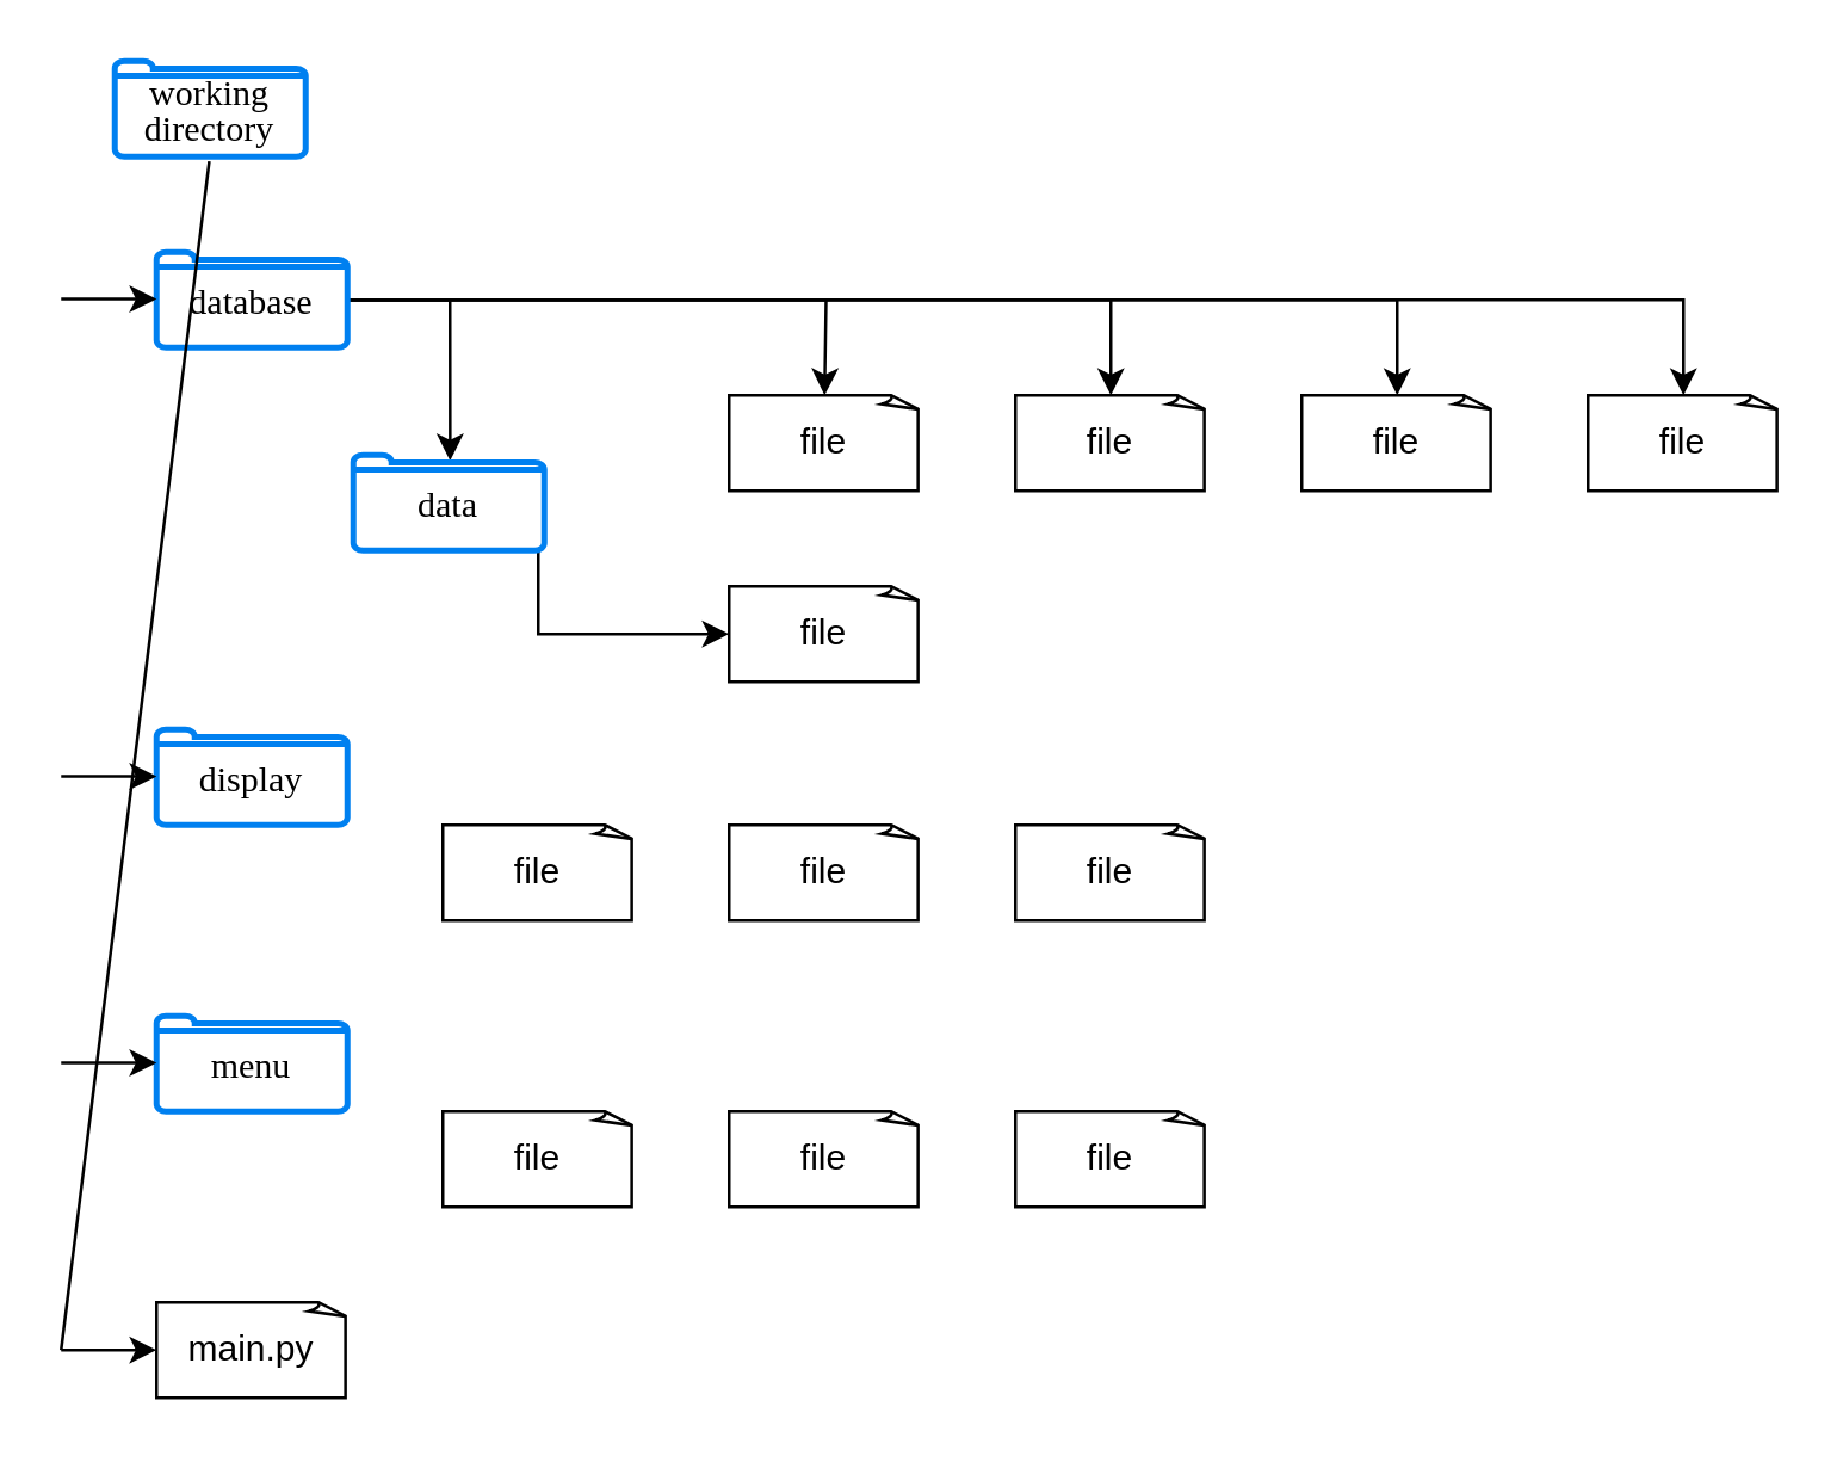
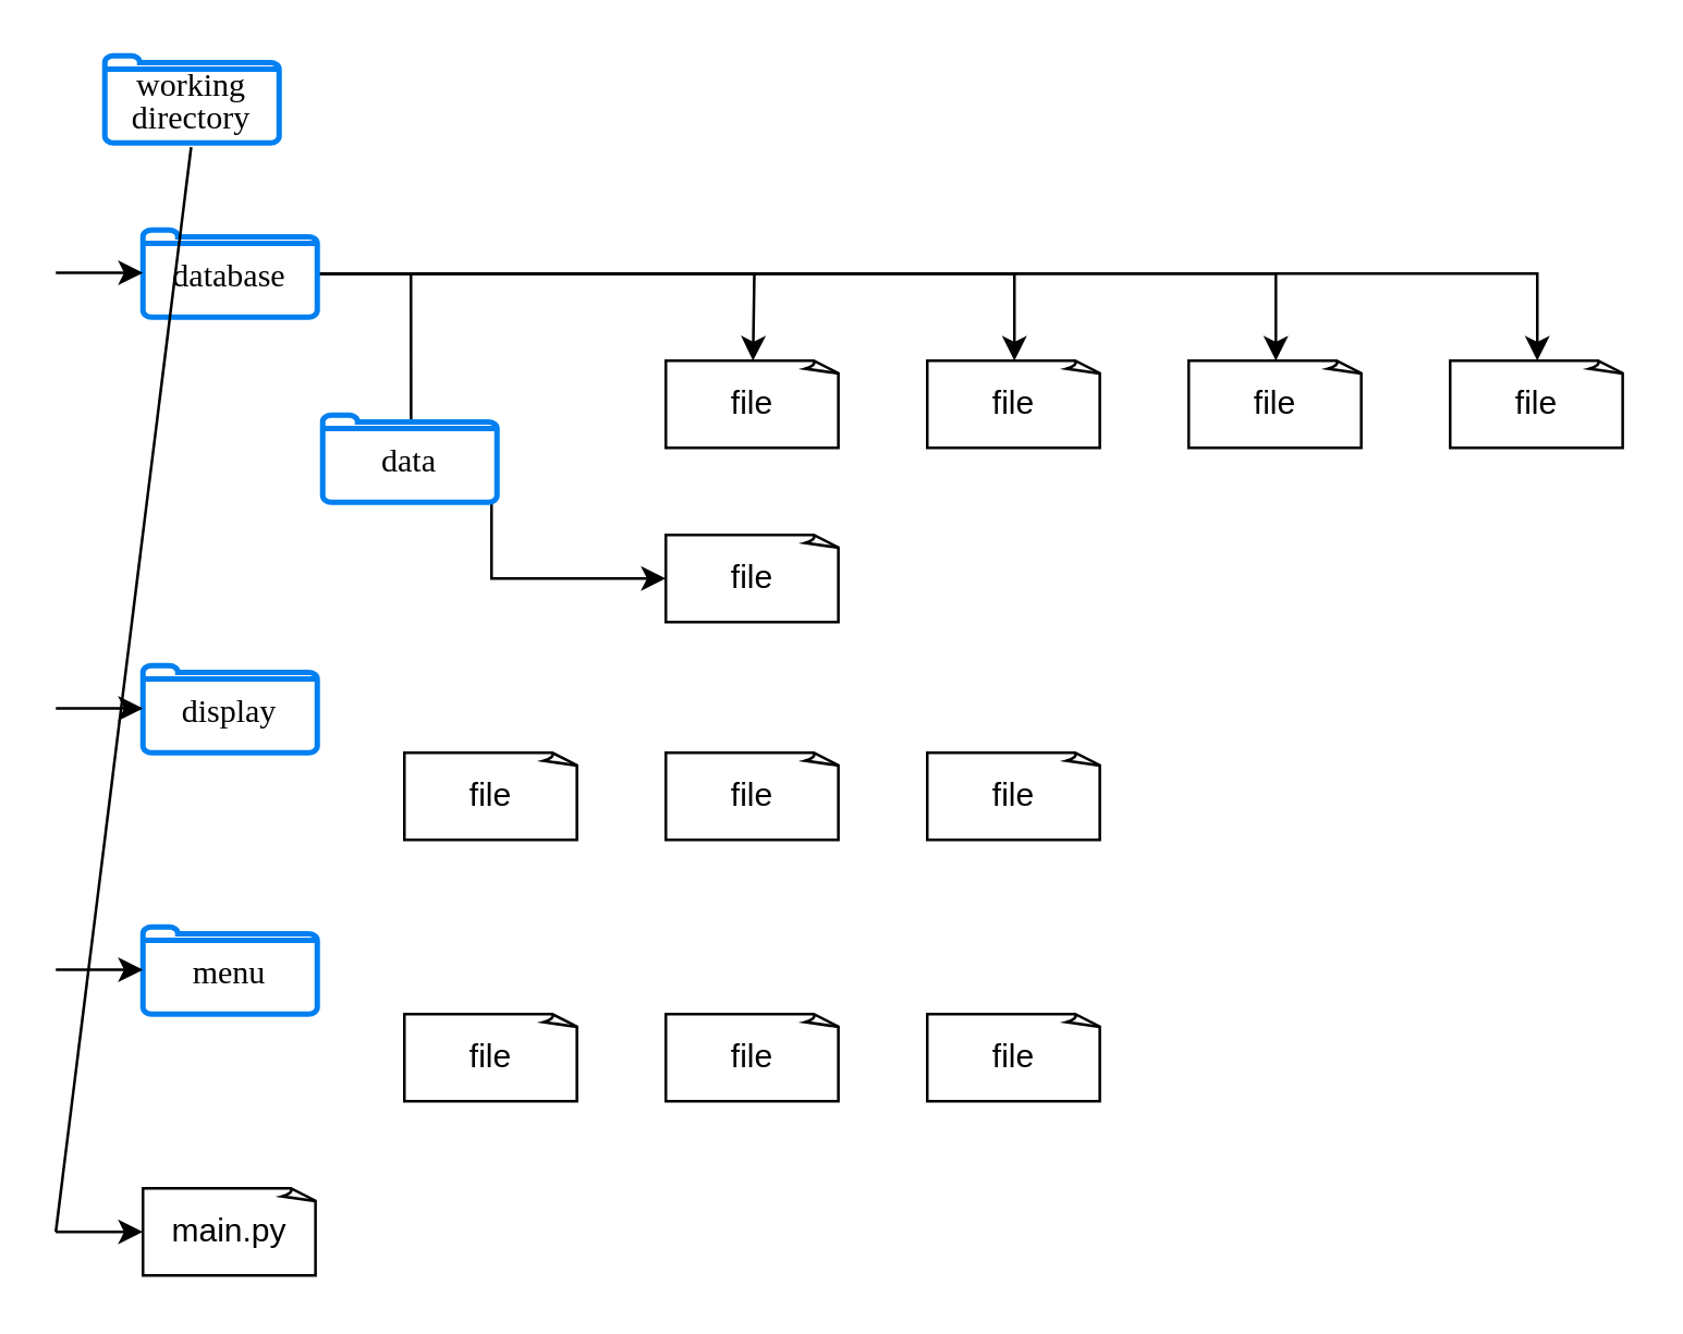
  <mxCell id="0" />
  <mxCell id="1" parent="0" />
  <mxCell id="2" value="&lt;p style=&quot;line-height: 0%;&quot;&gt;working&lt;/p&gt;&lt;p style=&quot;line-height: 0%;&quot;&gt;directory&lt;/p&gt;" style="html=1;verticalLabelPosition=middle;align=center;labelBackgroundColor=none;verticalAlign=middle;strokeWidth=2;strokeColor=#0080F0;shadow=0;dashed=0;shape=mxgraph.ios7.icons.folder;fontFamily=Times New Roman;horizontal=1;labelPosition=center;whiteSpace=wrap;" vertex="1" parent="1"><mxGeometry x="38" y="20" width="64" height="32" as="geometry" /></mxCell>
  <mxCell id="3" value="main.py" style="whiteSpace=wrap;html=1;shape=mxgraph.basic.document" vertex="1" parent="1"><mxGeometry x="52" y="436" width="64" height="32" as="geometry" /></mxCell>
- <mxCell id="4" style="edgeStyle=orthogonalEdgeStyle;rounded=0;orthogonalLoop=1;jettySize=auto;html=1;entryX=0.507;entryY=0.061;entryDx=0;entryDy=0;entryPerimeter=0;" edge="1" parent="1" source="9" target="13"><mxGeometry relative="1" as="geometry" /></mxCell>
+ <mxCell id="4" style="edgeStyle=orthogonalEdgeStyle;rounded=0;orthogonalLoop=1;jettySize=auto;html=1;entryX=0.507;entryY=0.061;entryDx=0;entryDy=0;entryPerimeter=0;endArrow=none;" edge="1" parent="1" source="9" target="13"><mxGeometry relative="1" as="geometry" /></mxCell>
  <mxCell id="5" style="edgeStyle=orthogonalEdgeStyle;rounded=0;orthogonalLoop=1;jettySize=auto;html=1;" edge="1" parent="1" source="9"><mxGeometry relative="1" as="geometry"><mxPoint x="276" y="132" as="targetPoint" /></mxGeometry></mxCell>
  <mxCell id="6" style="edgeStyle=orthogonalEdgeStyle;rounded=0;orthogonalLoop=1;jettySize=auto;html=1;entryX=0.5;entryY=0;entryDx=0;entryDy=0;entryPerimeter=0;" edge="1" parent="1" source="9" target="17"><mxGeometry relative="1" as="geometry" /></mxCell>
  <mxCell id="7" style="edgeStyle=orthogonalEdgeStyle;rounded=0;orthogonalLoop=1;jettySize=auto;html=1;entryX=0.5;entryY=0;entryDx=0;entryDy=0;entryPerimeter=0;" edge="1" parent="1" source="9" target="18"><mxGeometry relative="1" as="geometry" /></mxCell>
  <mxCell id="8" style="edgeStyle=orthogonalEdgeStyle;rounded=0;orthogonalLoop=1;jettySize=auto;html=1;entryX=0.5;entryY=0;entryDx=0;entryDy=0;entryPerimeter=0;" edge="1" parent="1" source="9" target="19"><mxGeometry relative="1" as="geometry" /></mxCell>
  <mxCell id="9" value="&lt;p style=&quot;line-height: 0%;&quot;&gt;database&lt;/p&gt;" style="html=1;verticalLabelPosition=middle;align=center;labelBackgroundColor=none;verticalAlign=middle;strokeWidth=2;strokeColor=#0080F0;shadow=0;dashed=0;shape=mxgraph.ios7.icons.folder;fontFamily=Times New Roman;horizontal=1;labelPosition=center;whiteSpace=wrap;" vertex="1" parent="1"><mxGeometry x="52" y="84" width="64" height="32" as="geometry" /></mxCell>
  <mxCell id="10" value="&lt;p style=&quot;line-height: 0%;&quot;&gt;display&lt;/p&gt;" style="html=1;verticalLabelPosition=middle;align=center;labelBackgroundColor=none;verticalAlign=middle;strokeWidth=2;strokeColor=#0080F0;shadow=0;dashed=0;shape=mxgraph.ios7.icons.folder;fontFamily=Times New Roman;horizontal=1;labelPosition=center;whiteSpace=wrap;" vertex="1" parent="1"><mxGeometry x="52" y="244" width="64" height="32" as="geometry" /></mxCell>
  <mxCell id="11" value="&lt;p style=&quot;line-height: 0%;&quot;&gt;menu&lt;/p&gt;" style="html=1;verticalLabelPosition=middle;align=center;labelBackgroundColor=none;verticalAlign=middle;strokeWidth=2;strokeColor=#0080F0;shadow=0;dashed=0;shape=mxgraph.ios7.icons.folder;fontFamily=Times New Roman;horizontal=1;labelPosition=center;whiteSpace=wrap;" vertex="1" parent="1"><mxGeometry x="52" y="340" width="64" height="32" as="geometry" /></mxCell>
  <mxCell id="12" style="edgeStyle=orthogonalEdgeStyle;rounded=0;orthogonalLoop=1;jettySize=auto;html=1;entryX=0;entryY=0.5;entryDx=0;entryDy=0;entryPerimeter=0;" edge="1" parent="1" source="13" target="14"><mxGeometry relative="1" as="geometry"><mxPoint x="180" y="212" as="targetPoint" /><Array as="points"><mxPoint x="180" y="212" /></Array></mxGeometry></mxCell>
  <mxCell id="13" value="&lt;p style=&quot;line-height: 0%;&quot;&gt;data&lt;/p&gt;" style="html=1;verticalLabelPosition=middle;align=center;labelBackgroundColor=none;verticalAlign=middle;strokeWidth=2;strokeColor=#0080F0;shadow=0;dashed=0;shape=mxgraph.ios7.icons.folder;fontFamily=Times New Roman;horizontal=1;labelPosition=center;whiteSpace=wrap;" vertex="1" parent="1"><mxGeometry x="118" y="152" width="64" height="32" as="geometry" /></mxCell>
  <mxCell id="14" value="file" style="whiteSpace=wrap;html=1;shape=mxgraph.basic.document" vertex="1" parent="1"><mxGeometry x="244" y="196" width="64" height="32" as="geometry" /></mxCell>
  <mxCell id="15" value="" style="endArrow=none;html=1;rounded=0;entryX=0.495;entryY=1.049;entryDx=0;entryDy=0;entryPerimeter=0;" edge="1" parent="1" target="2"><mxGeometry width="50" height="50" relative="1" as="geometry"><mxPoint x="20" y="452" as="sourcePoint" /><mxPoint x="214" y="164" as="targetPoint" /></mxGeometry></mxCell>
  <mxCell id="16" value="file" style="whiteSpace=wrap;html=1;shape=mxgraph.basic.document" vertex="1" parent="1"><mxGeometry x="244" y="132" width="64" height="32" as="geometry" /></mxCell>
  <mxCell id="17" value="file" style="whiteSpace=wrap;html=1;shape=mxgraph.basic.document" vertex="1" parent="1"><mxGeometry x="340" y="132" width="64" height="32" as="geometry" /></mxCell>
  <mxCell id="18" value="file" style="whiteSpace=wrap;html=1;shape=mxgraph.basic.document" vertex="1" parent="1"><mxGeometry x="436" y="132" width="64" height="32" as="geometry" /></mxCell>
  <mxCell id="19" value="file" style="whiteSpace=wrap;html=1;shape=mxgraph.basic.document" vertex="1" parent="1"><mxGeometry x="532" y="132" width="64" height="32" as="geometry" /></mxCell>
  <mxCell id="20" value="file" style="whiteSpace=wrap;html=1;shape=mxgraph.basic.document" vertex="1" parent="1"><mxGeometry x="148" y="276" width="64" height="32" as="geometry" /></mxCell>
  <mxCell id="21" value="file" style="whiteSpace=wrap;html=1;shape=mxgraph.basic.document" vertex="1" parent="1"><mxGeometry x="244" y="276" width="64" height="32" as="geometry" /></mxCell>
  <mxCell id="22" value="file" style="whiteSpace=wrap;html=1;shape=mxgraph.basic.document" vertex="1" parent="1"><mxGeometry x="340" y="276" width="64" height="32" as="geometry" /></mxCell>
  <mxCell id="23" value="file" style="whiteSpace=wrap;html=1;shape=mxgraph.basic.document" vertex="1" parent="1"><mxGeometry x="148" y="372" width="64" height="32" as="geometry" /></mxCell>
  <mxCell id="24" value="file" style="whiteSpace=wrap;html=1;shape=mxgraph.basic.document" vertex="1" parent="1"><mxGeometry x="244" y="372" width="64" height="32" as="geometry" /></mxCell>
  <mxCell id="25" value="file" style="whiteSpace=wrap;html=1;shape=mxgraph.basic.document" vertex="1" parent="1"><mxGeometry x="340" y="372" width="64" height="32" as="geometry" /></mxCell>
  <mxCell id="26" value="" style="endArrow=classic;html=1;rounded=0;entryX=0;entryY=0.5;entryDx=0;entryDy=0;entryPerimeter=0;" edge="1" parent="1" target="3"><mxGeometry width="50" height="50" relative="1" as="geometry"><mxPoint x="20" y="452" as="sourcePoint" /><mxPoint x="70" y="404" as="targetPoint" /></mxGeometry></mxCell>
  <mxCell id="27" value="" style="endArrow=classic;html=1;rounded=0;entryX=0;entryY=0.5;entryDx=0;entryDy=0;entryPerimeter=0;" edge="1" parent="1"><mxGeometry width="50" height="50" relative="1" as="geometry"><mxPoint x="20" y="355.71" as="sourcePoint" /><mxPoint x="52" y="355.71" as="targetPoint" /></mxGeometry></mxCell>
  <mxCell id="28" value="" style="endArrow=classic;html=1;rounded=0;entryX=0;entryY=0.5;entryDx=0;entryDy=0;entryPerimeter=0;" edge="1" parent="1"><mxGeometry width="50" height="50" relative="1" as="geometry"><mxPoint x="20" y="259.71" as="sourcePoint" /><mxPoint x="52" y="259.71" as="targetPoint" /></mxGeometry></mxCell>
  <mxCell id="29" value="" style="endArrow=classic;html=1;rounded=0;entryX=0;entryY=0.5;entryDx=0;entryDy=0;entryPerimeter=0;" edge="1" parent="1"><mxGeometry width="50" height="50" relative="1" as="geometry"><mxPoint x="20" y="99.71" as="sourcePoint" /><mxPoint x="52" y="99.71" as="targetPoint" /></mxGeometry></mxCell>
